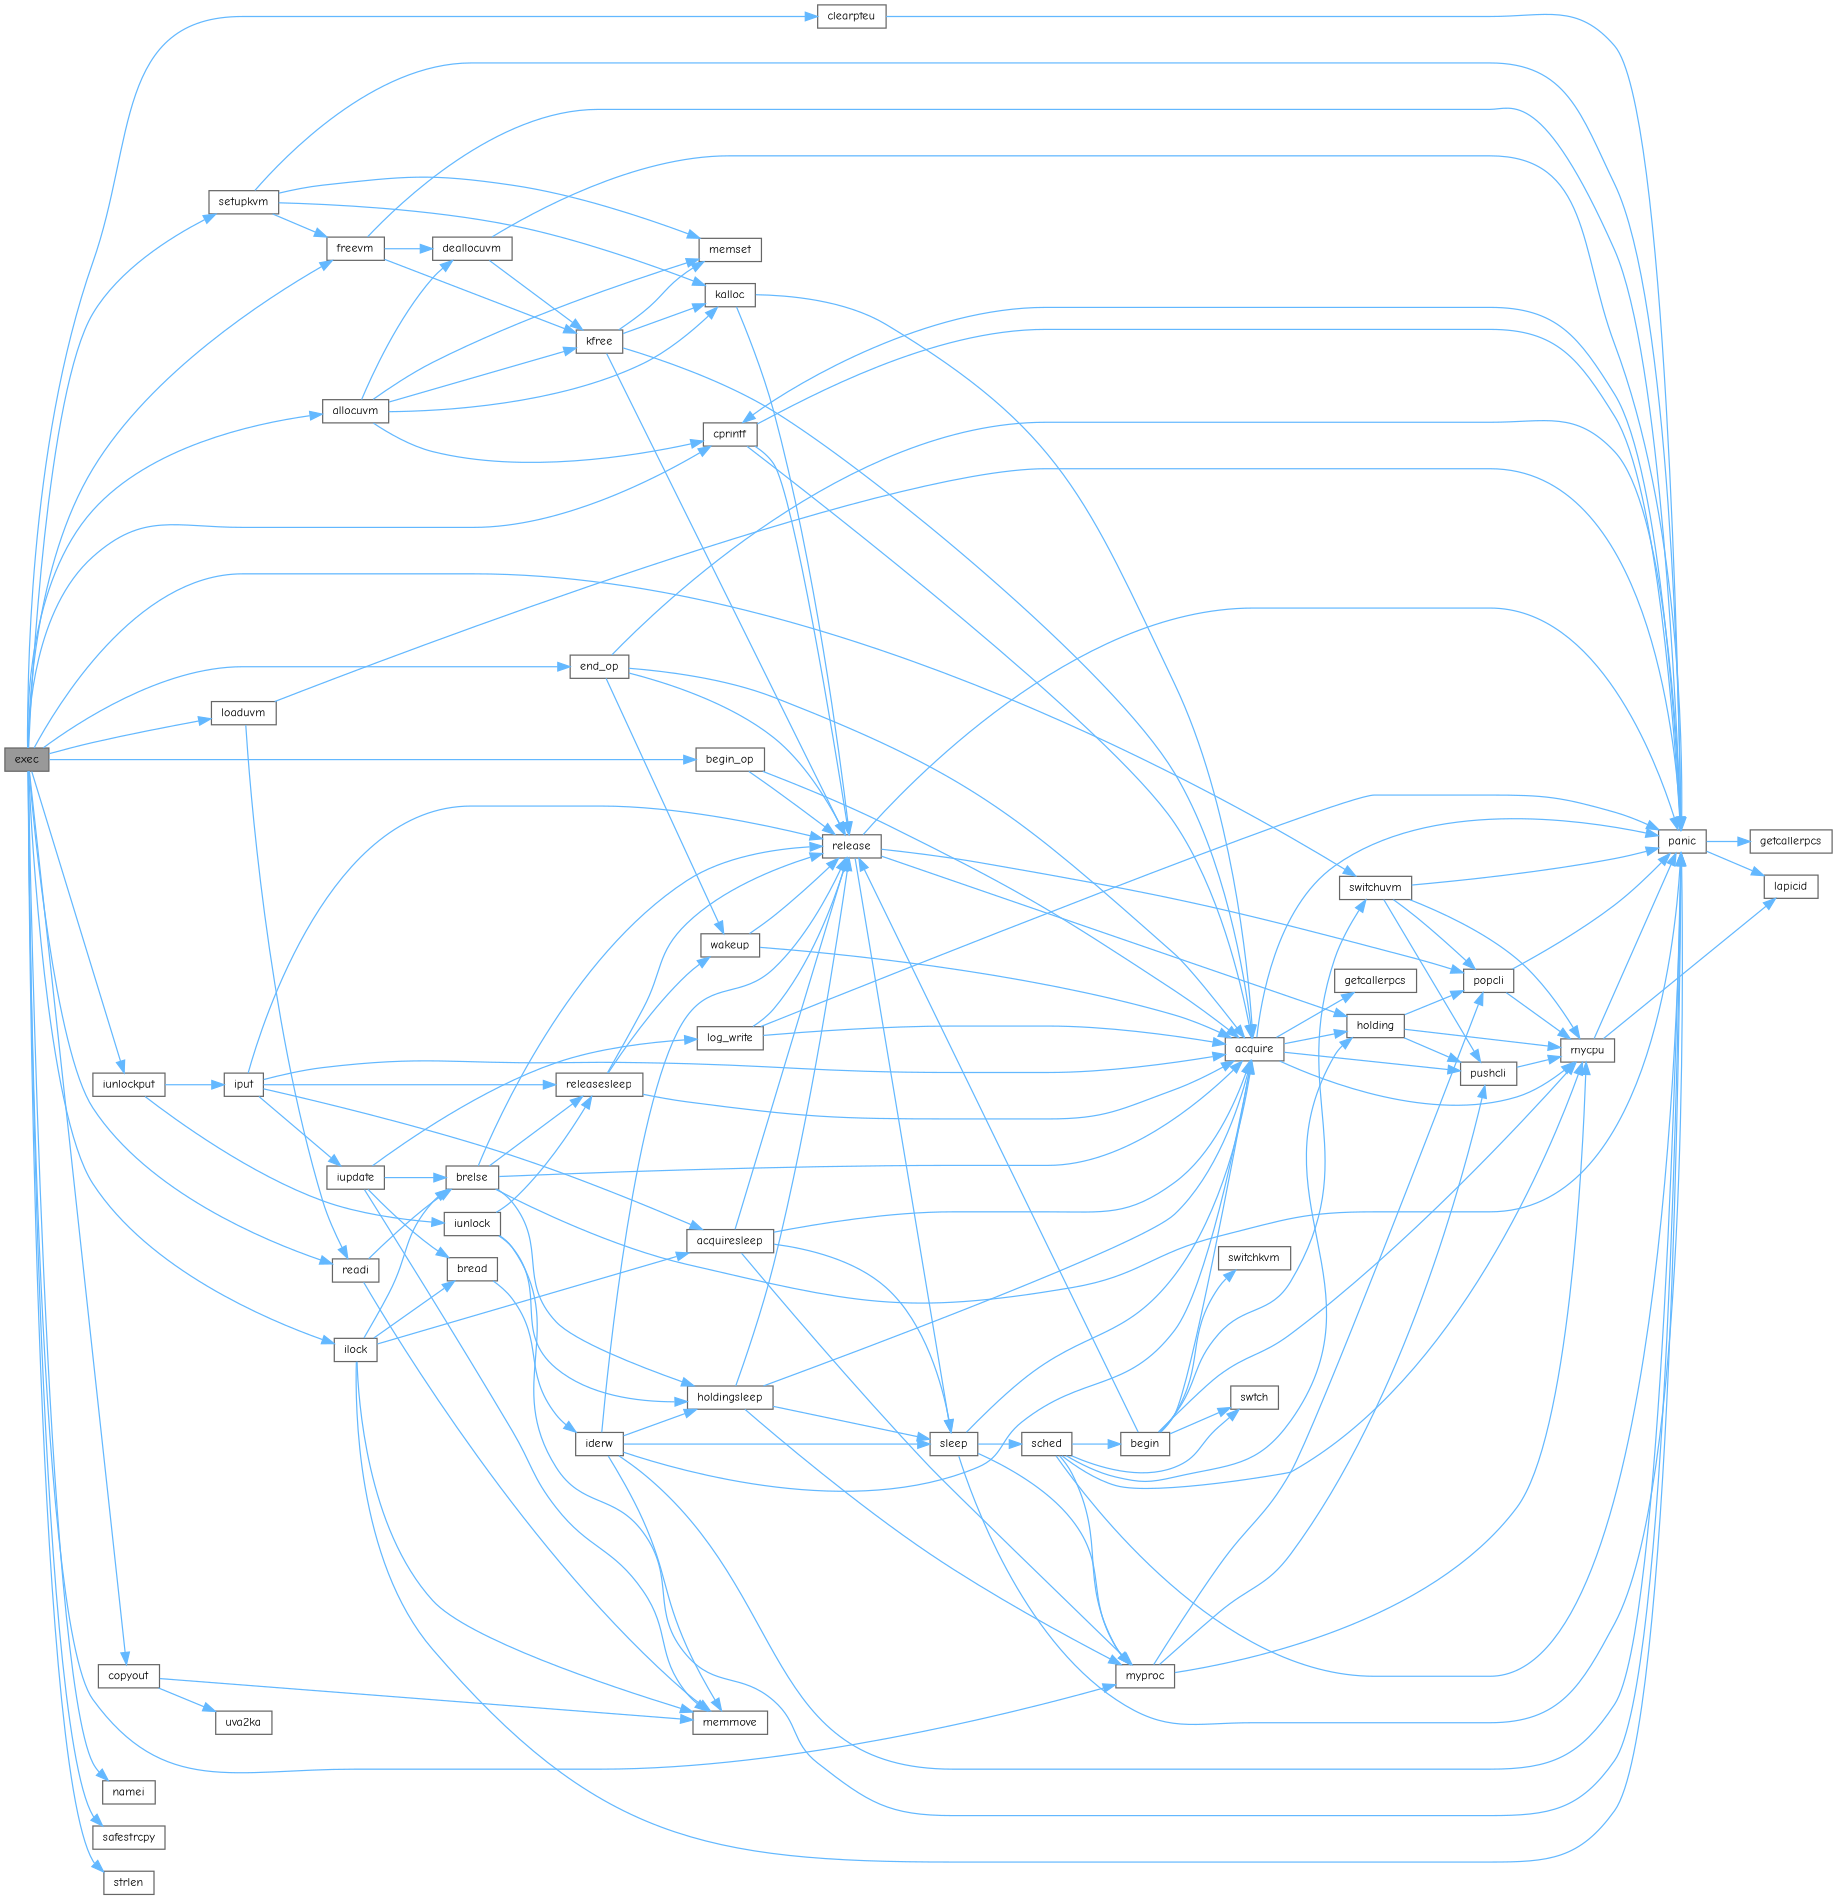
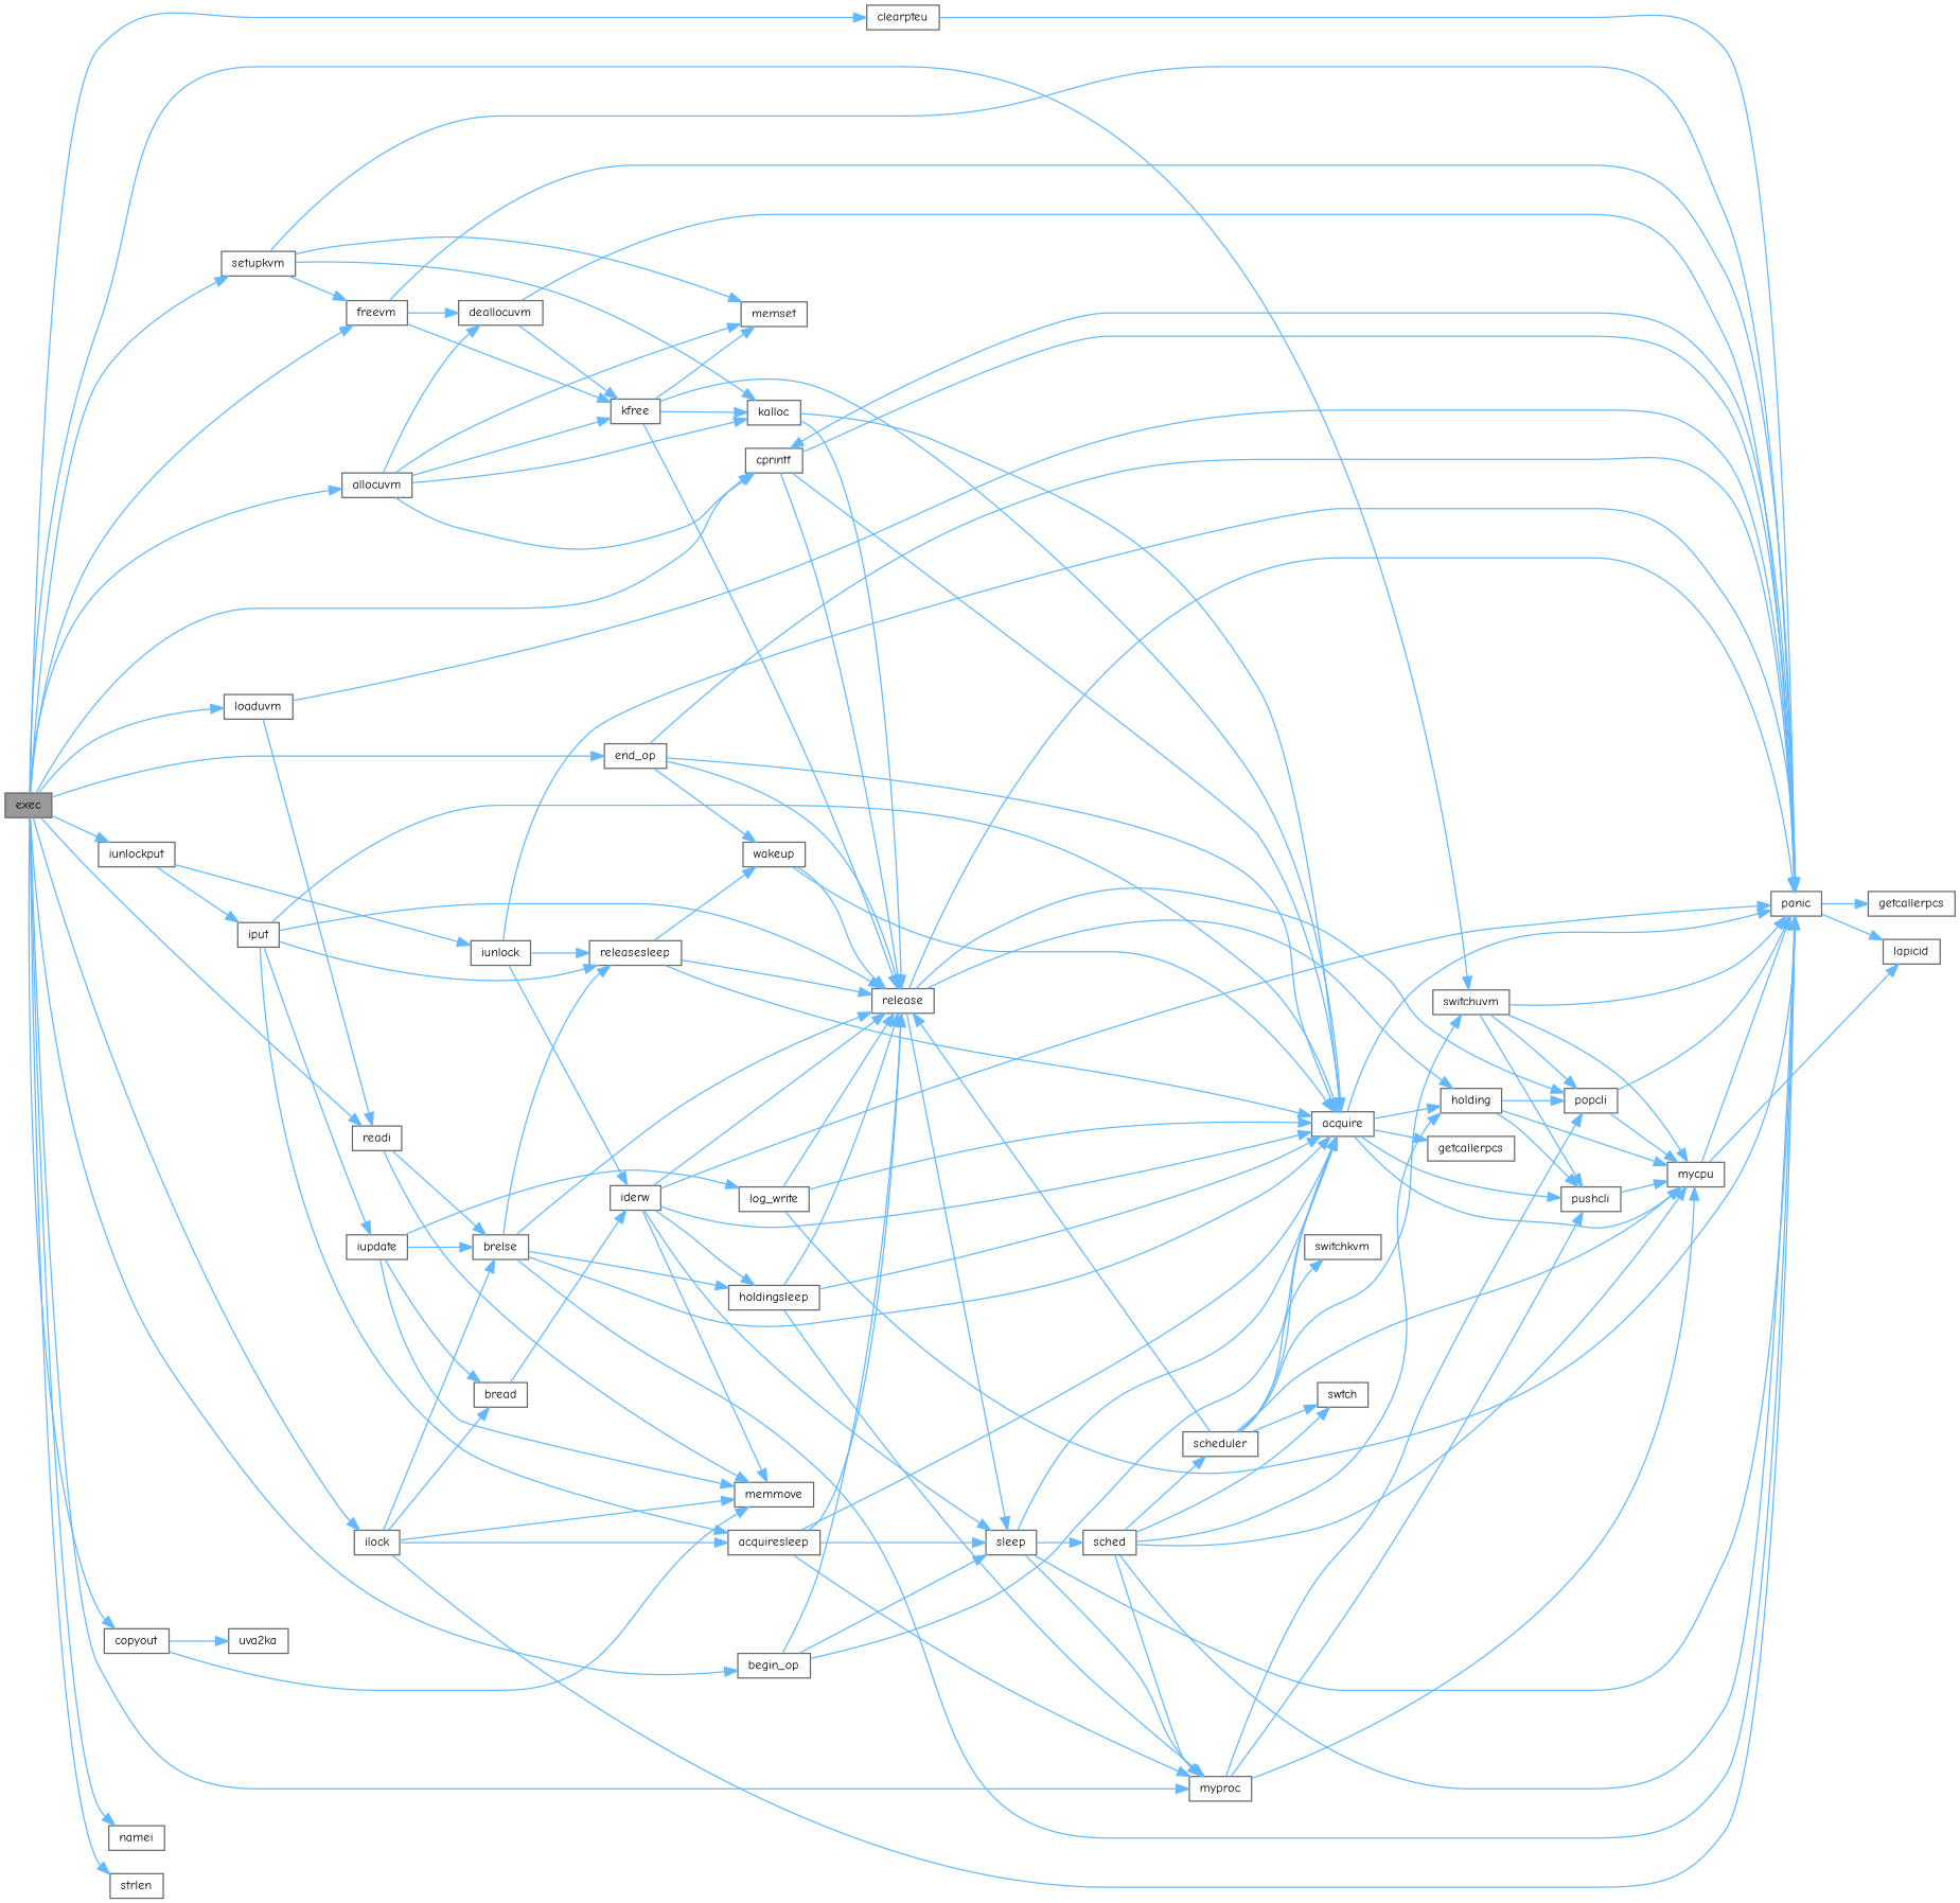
  digraph {
    fontname="Comic Neue"
    rankdir=LR
    node [color=grey40 fillcolor=white fontname="Comic Neue" fontsize=10 shape=box style=filled]
    edge [color=steelblue1 fontname="Comic Neue" fontsize=10 labelfontname=Helvetica labelfontsize=10 style=solid]
    n1 [color=gray40 fillcolor=grey60 fontcolor=black height=0.2 label=exec width=0.4]
    n2 [height=0.2 label=allocuvm width=0.4]
    n3 [height=0.2 label=cprintf width=0.4]
    n4 [height=0.2 label=begin_op width=0.4]
    n5 [height=0.2 label=myproc width=0.4]
    n6 [height=0.2 label=switchuvm width=0.4]
    n7 [height=0.2 label=clearpteu width=0.4]
    n8 [height=0.2 label=copyout width=0.4]
    n9 [height=0.2 label=end_op width=0.4]
    n10 [height=0.2 label=freevm width=0.4]
    n11 [height=0.2 label=ilock width=0.4]
    n12 [height=0.2 label=iunlockput width=0.4]
    n13 [height=0.2 label=loaduvm width=0.4]
    n14 [height=0.2 label=readi width=0.4]
    n15 [height=0.2 label=namei width=0.4]
-   n16 [height=0.2 label=safestrcpy width=0.4]
    n17 [height=0.2 label=setupkvm width=0.4]
    n18 [height=0.2 label=strlen width=0.4]
    n19 [height=0.2 label=deallocuvm width=0.4]
    n20 [height=0.2 label=kfree width=0.4]
    n21 [height=0.2 label=memset width=0.4]
    n22 [height=0.2 label=kalloc width=0.4]
    n23 [height=0.2 label=acquire width=0.4]
    n24 [height=0.2 label=panic width=0.4]
    n25 [height=0.2 label=release width=0.4]
    n26 [height=0.2 label=sleep width=0.4]
    n27 [height=0.2 label=mycpu width=0.4]
    n28 [height=0.2 label=pushcli width=0.4]
    n29 [height=0.2 label=popcli width=0.4]
    n30 [height=0.2 label=memmove width=0.4]
    n31 [height=0.2 label=uva2ka width=0.4]
    n32 [height=0.2 label=wakeup width=0.4]
    n33 [height=0.2 label=acquiresleep width=0.4]
    n34 [height=0.2 label=bread width=0.4]
    n35 [height=0.2 label=brelse width=0.4]
    n36 [height=0.2 label=iput width=0.4]
    n37 [height=0.2 label=iunlock width=0.4]
    n38 [height=0.2 label=getcallerpcs width=0.4]
    n39 [height=0.2 label=holding width=0.4]
    n40 [height=0.2 label=lapicid width=0.4]
    n41 [height=0.2 label=getcallerpcs width=0.4]
    n42 [height=0.2 label=sched width=0.4]
-   n43 [height=0.2 label=begin width=0.4]
+   n43 [height=0.2 label=scheduler width=0.4]
    n44 [height=0.2 label=swtch width=0.4]
    n45 [height=0.2 label=switchkvm width=0.4]
    n46 [height=0.2 label=iderw width=0.4]
    n47 [height=0.2 label=holdingsleep width=0.4]
    n48 [height=0.2 label=releasesleep width=0.4]
    n49 [height=0.2 label=iupdate width=0.4]
    n50 [height=0.2 label=log_write width=0.4]
    n1 -> n2
    n1 -> n3
    n1 -> n4
    n1 -> n5
    n1 -> n6
    n1 -> n7
    n1 -> n8
    n1 -> n9
    n1 -> n10
    n1 -> n11
    n1 -> n12
    n1 -> n13
    n1 -> n14
    n1 -> n15
-   n1 -> n16
    n1 -> n17
    n1 -> n18
    n2 -> n3
    n2 -> n19
    n2 -> n20
    n2 -> n21
    n2 -> n22
    n3 -> n23
    n3 -> n24
    n3 -> n25
    n4 -> n23
    n4 -> n25
-   n47 -> n26
+   n4 -> n26
    n5 -> n27
    n5 -> n28
    n5 -> n29
    n6 -> n24
    n6 -> n27
    n6 -> n28
    n6 -> n29
    n7 -> n24
    n8 -> n30
    n8 -> n31
    n9 -> n23
    n9 -> n24
    n9 -> n25
    n9 -> n32
    n10 -> n19
    n10 -> n20
    n10 -> n24
    n11 -> n24
    n11 -> n30
    n11 -> n33
    n11 -> n34
    n11 -> n35
    n12 -> n36
    n12 -> n37
    n13 -> n14
    n13 -> n24
    n14 -> n30
    n14 -> n35
    n17 -> n10
    n17 -> n21
    n17 -> n22
    n17 -> n24
    n19 -> n20
    n19 -> n24
    n20 -> n21
    n20 -> n22
    n20 -> n23
    n20 -> n25
    n22 -> n23
    n22 -> n25
    n23 -> n24
    n23 -> n27
    n23 -> n28
    n23 -> n38
    n23 -> n39
    n24 -> n3
    n24 -> n40
    n24 -> n41
    n25 -> n24
    n25 -> n26
    n25 -> n29
    n25 -> n39
    n26 -> n5
    n26 -> n23
    n26 -> n24
    n26 -> n42
    n27 -> n24
    n27 -> n40
    n28 -> n27
    n29 -> n24
    n29 -> n27
    n32 -> n23
    n32 -> n25
    n33 -> n5
    n33 -> n23
    n33 -> n25
    n33 -> n26
    n34 -> n46
    n35 -> n23
    n35 -> n24
    n35 -> n25
    n35 -> n47
    n35 -> n48
    n36 -> n23
    n36 -> n25
    n36 -> n33
    n36 -> n48
    n36 -> n49
    n37 -> n24
-   n37 -> n47
+   n37 -> n46
    n37 -> n48
    n39 -> n27
    n39 -> n28
    n39 -> n29
    n42 -> n5
    n42 -> n24
    n42 -> n27
    n42 -> n39
    n42 -> n43
    n42 -> n44
    n43 -> n6
    n43 -> n23
    n43 -> n25
    n43 -> n27
    n43 -> n44
    n43 -> n45
    n46 -> n23
    n46 -> n24
    n46 -> n25
    n46 -> n26
    n46 -> n30
    n46 -> n47
    n47 -> n5
    n47 -> n23
    n47 -> n25
    n48 -> n23
    n48 -> n25
    n48 -> n32
    n49 -> n30
    n49 -> n34
    n49 -> n35
    n49 -> n50
    n50 -> n23
    n50 -> n24
    n50 -> n25
  }
